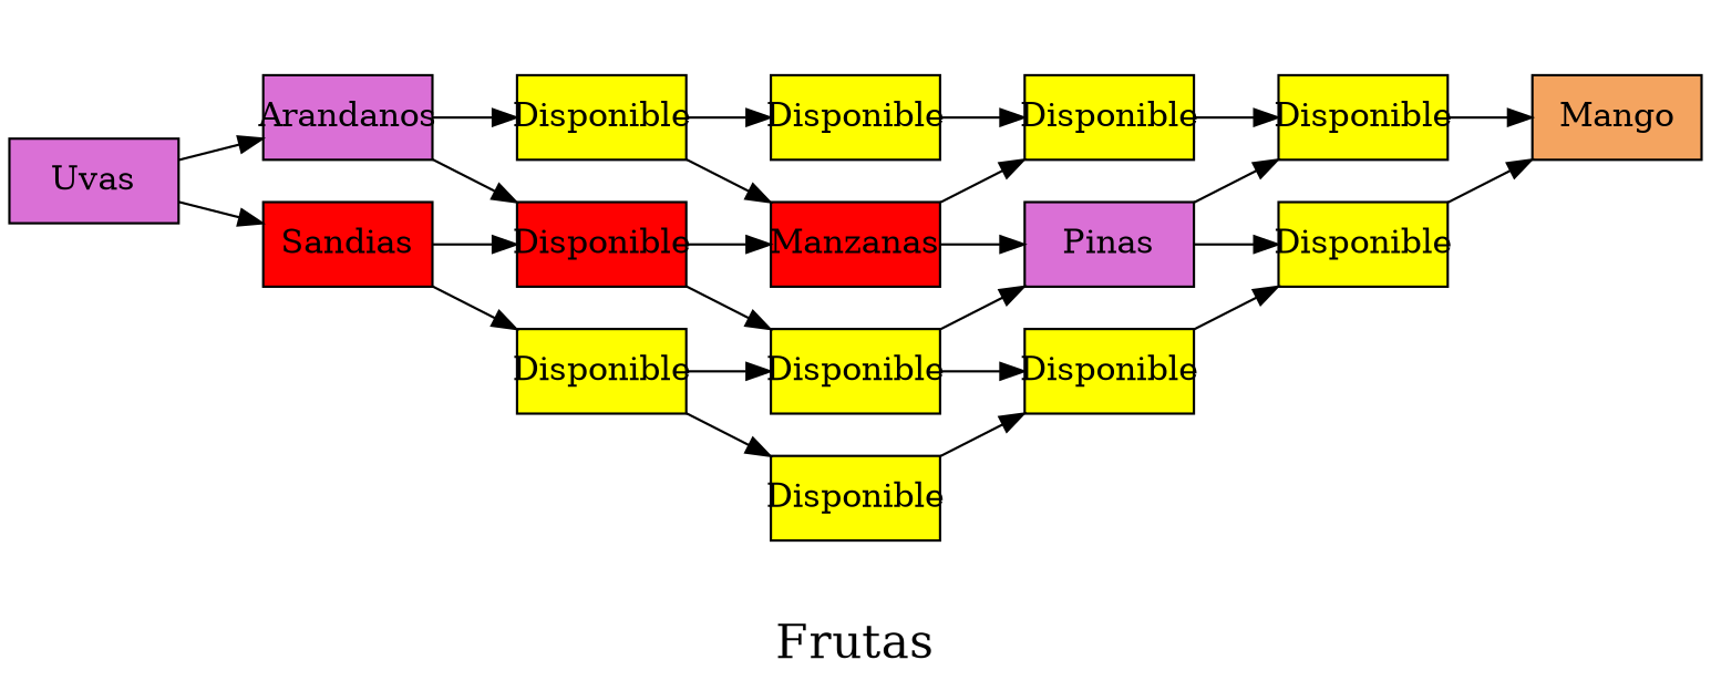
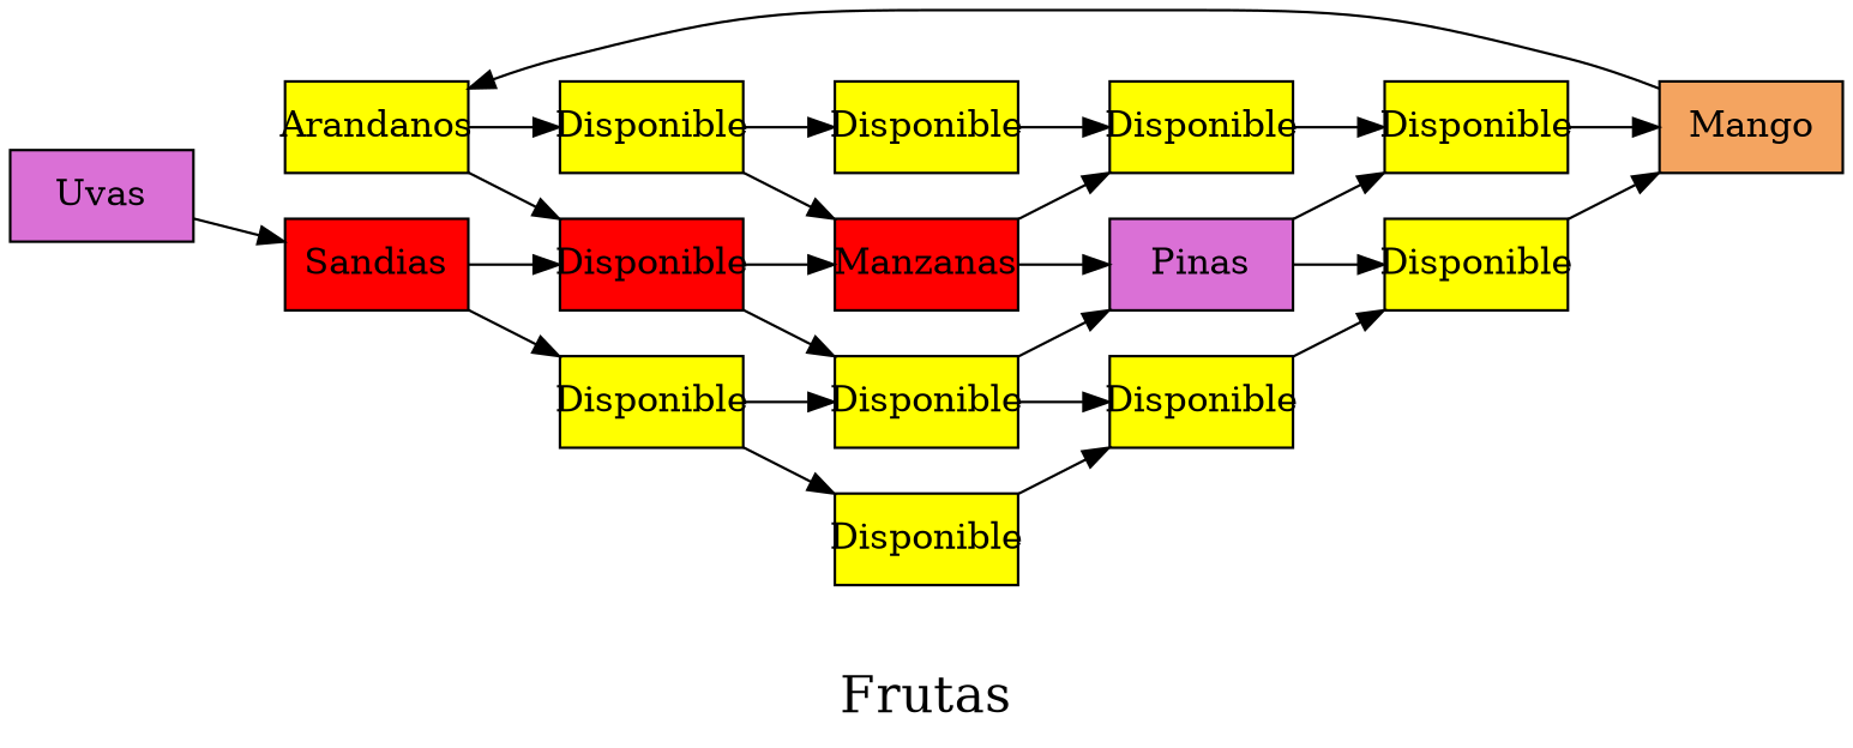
  digraph {
    fontsize=20
    label=Frutas
    rankdir=LR
    node [color=black fillcolor=yellow fixedsize=true shape=box style=filled]
    n1 [fillcolor=orchid label=Uvas width=1]
-   n2 [fillcolor=orchid label=Arandanos width=1]
+   n2 [label=Arandanos width=1]
    n3 [fillcolor=red label=Sandias width=1]
    n4 [label=Disponible width=1]
    n5 [fillcolor=red label=Disponible width=1]
    n6 [label=Disponible width=1]
    n7 [label=Disponible width=1]
    n8 [fillcolor=red label=Manzanas width=1]
    n9 [label=Disponible width=1]
    n10 [label=Disponible width=1]
    n11 [fillcolor=orchid label=Pinas width=1]
    n12 [label=Disponible width=1]
    n13 [label=Disponible width=1]
    n14 [label=Disponible width=1]
    n15 [label=Disponible width=1]
    n16 [fillcolor=sandybrown label=Mango width=1]
-   n1 -> n2
+   n16 -> n2
    n1 -> n3
    n2 -> n4
    n2 -> n5
    n3 -> n5
    n3 -> n6
    n4 -> n7
    n4 -> n8
    n5 -> n8
    n5 -> n9
    n6 -> n9
    n6 -> n13
    n7 -> n10
    n8 -> n10
    n8 -> n11
    n9 -> n11
    n9 -> n14
    n10 -> n12
    n11 -> n12
    n11 -> n15
    n12 -> n16
    n13 -> n14
    n14 -> n15
    n15 -> n16
  }
